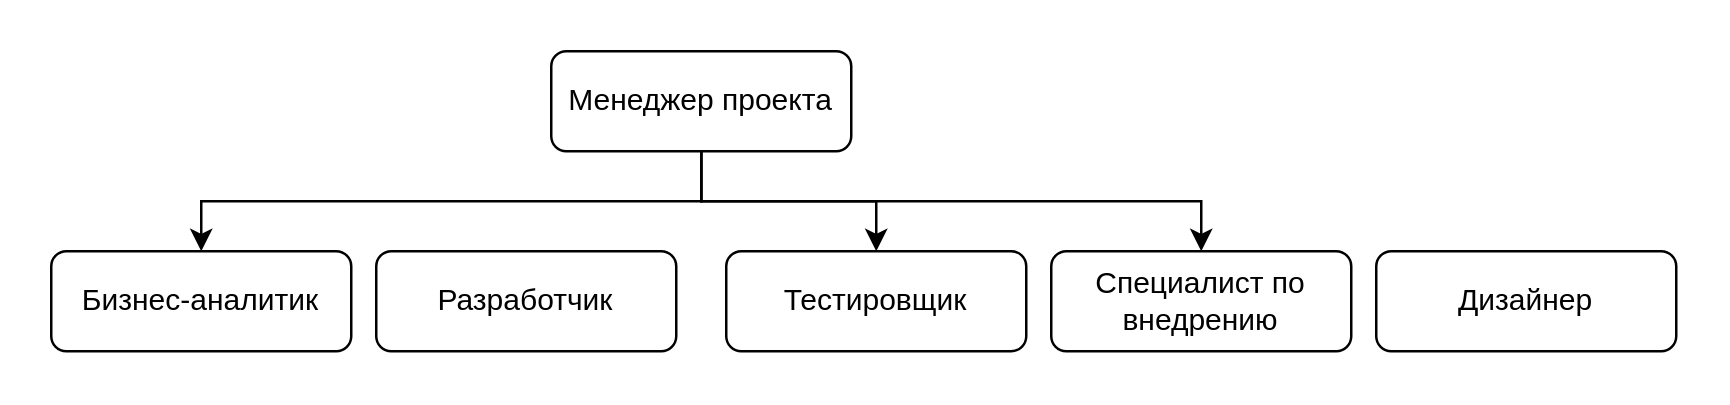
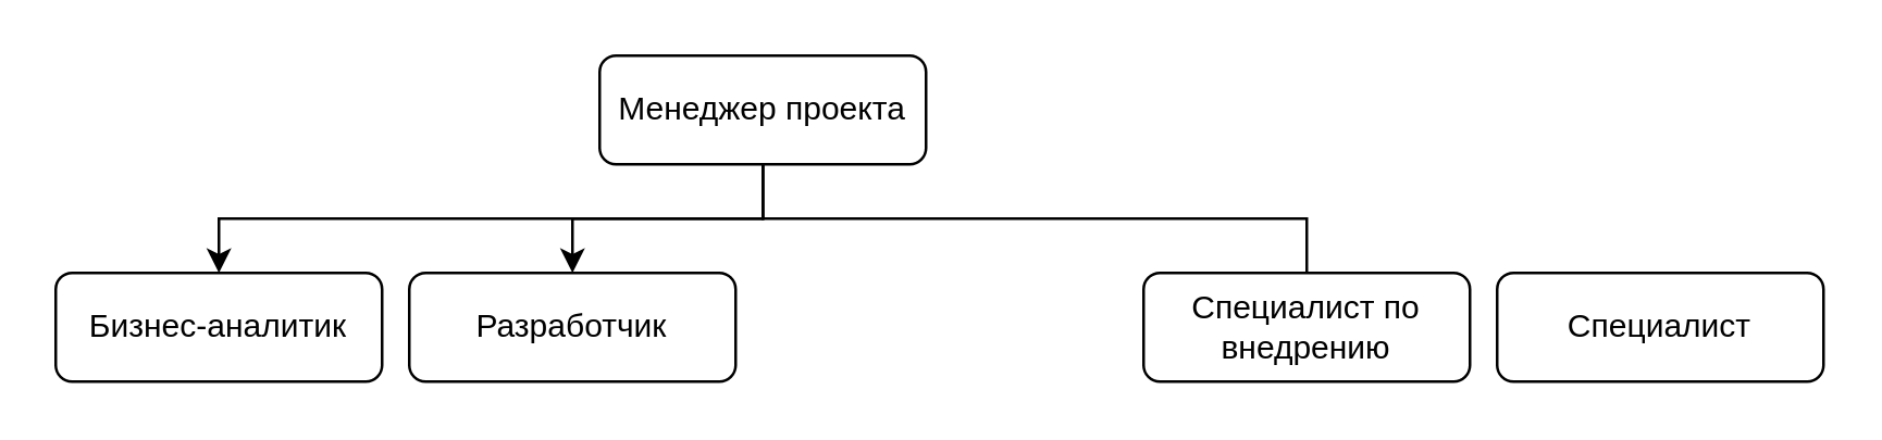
  <mxCell id="0" />
  <mxCell id="1" parent="0" />
  <mxCell id="2" style="edgeStyle=orthogonalEdgeStyle;rounded=0;orthogonalLoop=1;jettySize=auto;html=1;exitX=0.5;exitY=1;exitDx=0;exitDy=0;" edge="1" parent="1" source="6" target="7"><mxGeometry relative="1" as="geometry" /></mxCell>
- <mxCell id="4" style="edgeStyle=orthogonalEdgeStyle;rounded=0;orthogonalLoop=1;jettySize=auto;html=1;exitX=0.5;exitY=1;exitDx=0;exitDy=0;entryX=0.5;entryY=0;entryDx=0;entryDy=0;" edge="1" parent="1" source="6" target="9"><mxGeometry relative="1" as="geometry" /></mxCell>
- <mxCell id="5" style="edgeStyle=orthogonalEdgeStyle;rounded=0;orthogonalLoop=1;jettySize=auto;html=1;exitX=0.5;exitY=1;exitDx=0;exitDy=0;" edge="1" parent="1" source="6" target="10"><mxGeometry relative="1" as="geometry" /></mxCell>
+ <mxCell id="3" style="edgeStyle=orthogonalEdgeStyle;rounded=0;orthogonalLoop=1;jettySize=auto;html=1;exitX=0.5;exitY=1;exitDx=0;exitDy=0;" edge="1" parent="1" source="6" target="8"><mxGeometry relative="1" as="geometry" /></mxCell>
+ <mxCell id="5" style="edgeStyle=orthogonalEdgeStyle;rounded=0;orthogonalLoop=1;jettySize=auto;html=1;exitX=0.5;exitY=1;exitDx=0;exitDy=0;endArrow=none;" edge="1" parent="1" source="6" target="10"><mxGeometry relative="1" as="geometry" /></mxCell>
  <mxCell id="6" value="Менеджер проекта" style="rounded=1;whiteSpace=wrap;html=1;" vertex="1" parent="1"><mxGeometry x="220" y="20" width="120" height="40" as="geometry" /></mxCell>
  <mxCell id="7" value="Бизнес-аналитик" style="rounded=1;whiteSpace=wrap;html=1;" vertex="1" parent="1"><mxGeometry x="20" y="100" width="120" height="40" as="geometry" /></mxCell>
  <mxCell id="8" value="Разработчик" style="rounded=1;whiteSpace=wrap;html=1;" vertex="1" parent="1"><mxGeometry x="150" y="100" width="120" height="40" as="geometry" /></mxCell>
- <mxCell id="9" value="Тестировщик" style="rounded=1;whiteSpace=wrap;html=1;" vertex="1" parent="1"><mxGeometry x="290" y="100" width="120" height="40" as="geometry" /></mxCell>
  <mxCell id="10" value="Специалист по внедрению" style="rounded=1;whiteSpace=wrap;html=1;" vertex="1" parent="1"><mxGeometry x="420" y="100" width="120" height="40" as="geometry" /></mxCell>
- <mxCell id="11" value="Дизайнер" style="rounded=1;whiteSpace=wrap;html=1;" vertex="1" parent="1"><mxGeometry x="550" y="100" width="120" height="40" as="geometry" /></mxCell>
+ <mxCell id="11" value="Специалист" style="rounded=1;whiteSpace=wrap;html=1;" vertex="1" parent="1"><mxGeometry x="550" y="100" width="120" height="40" as="geometry" /></mxCell>
